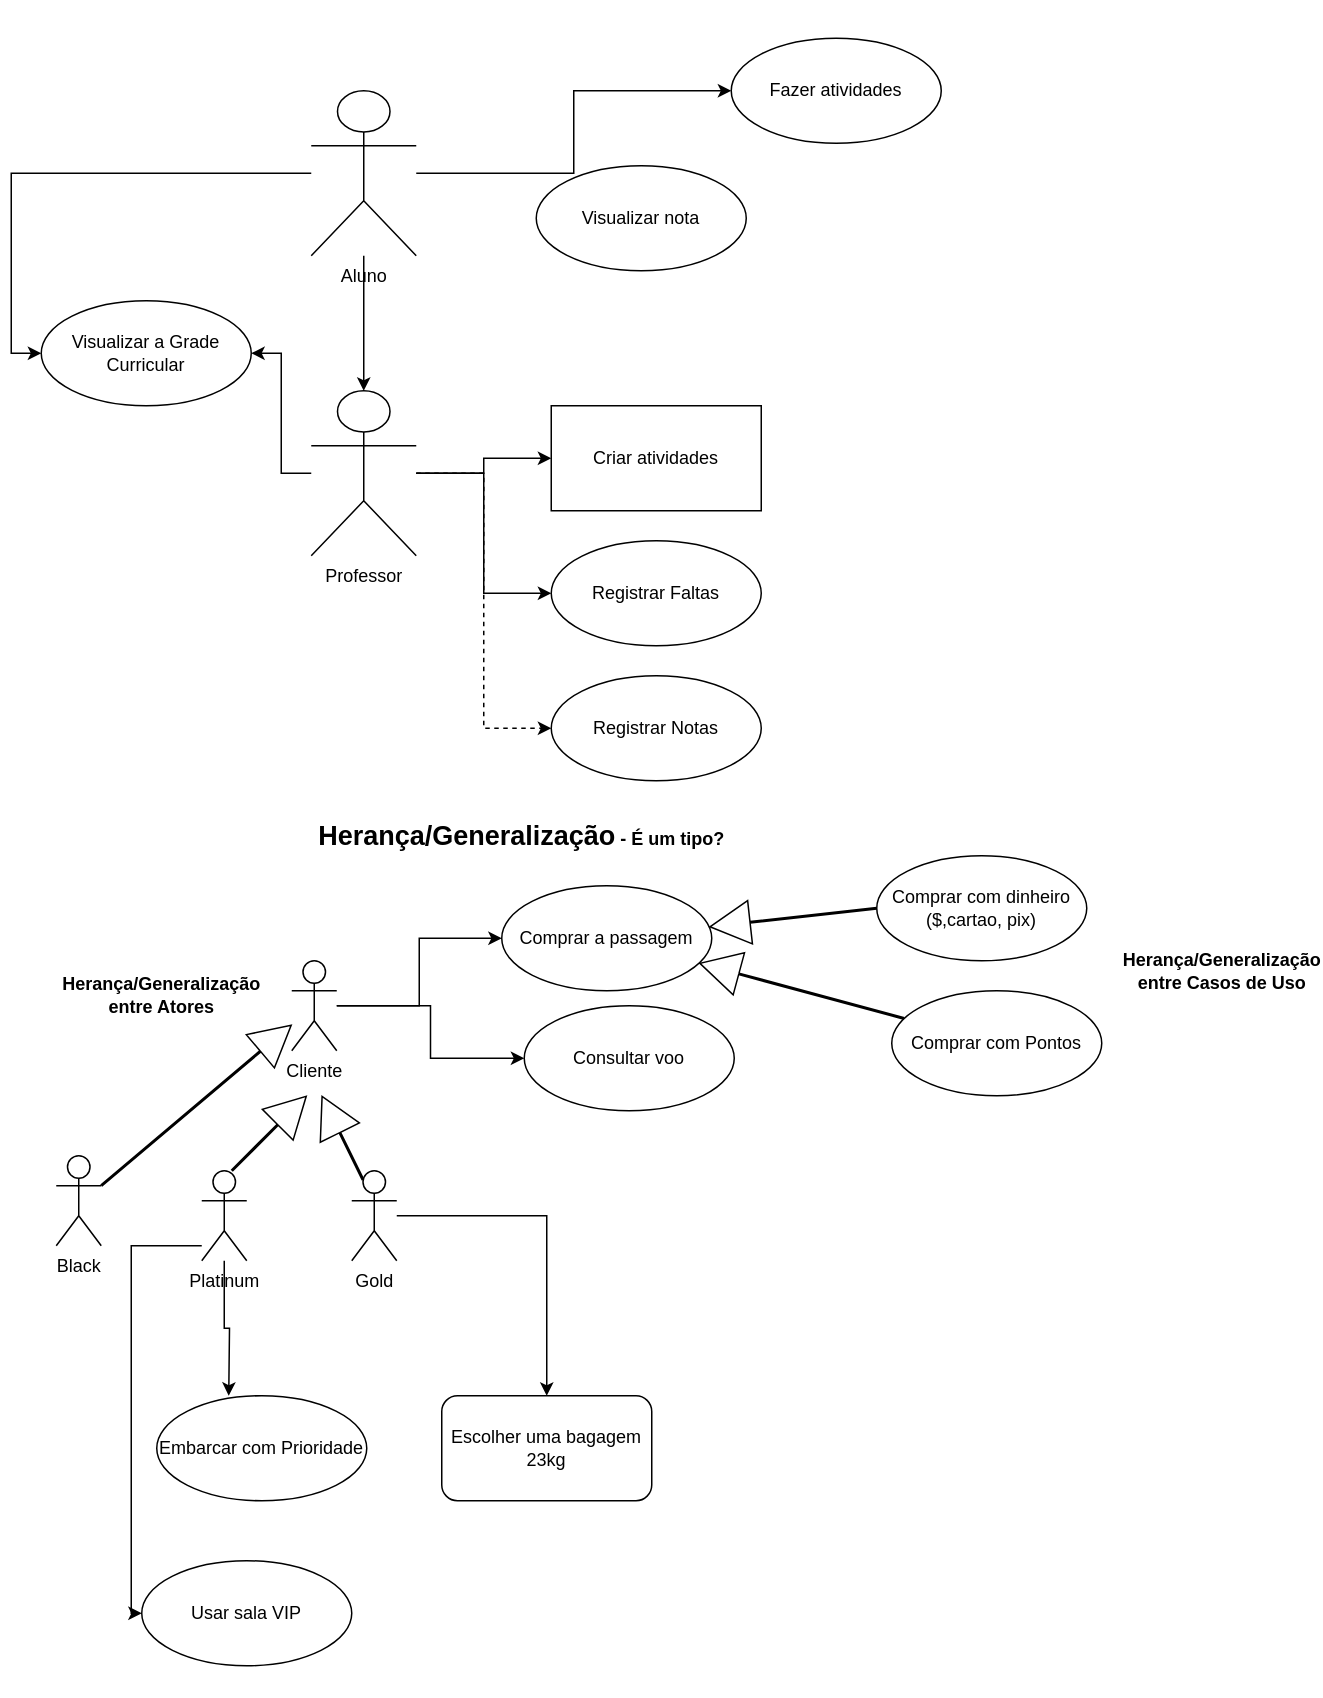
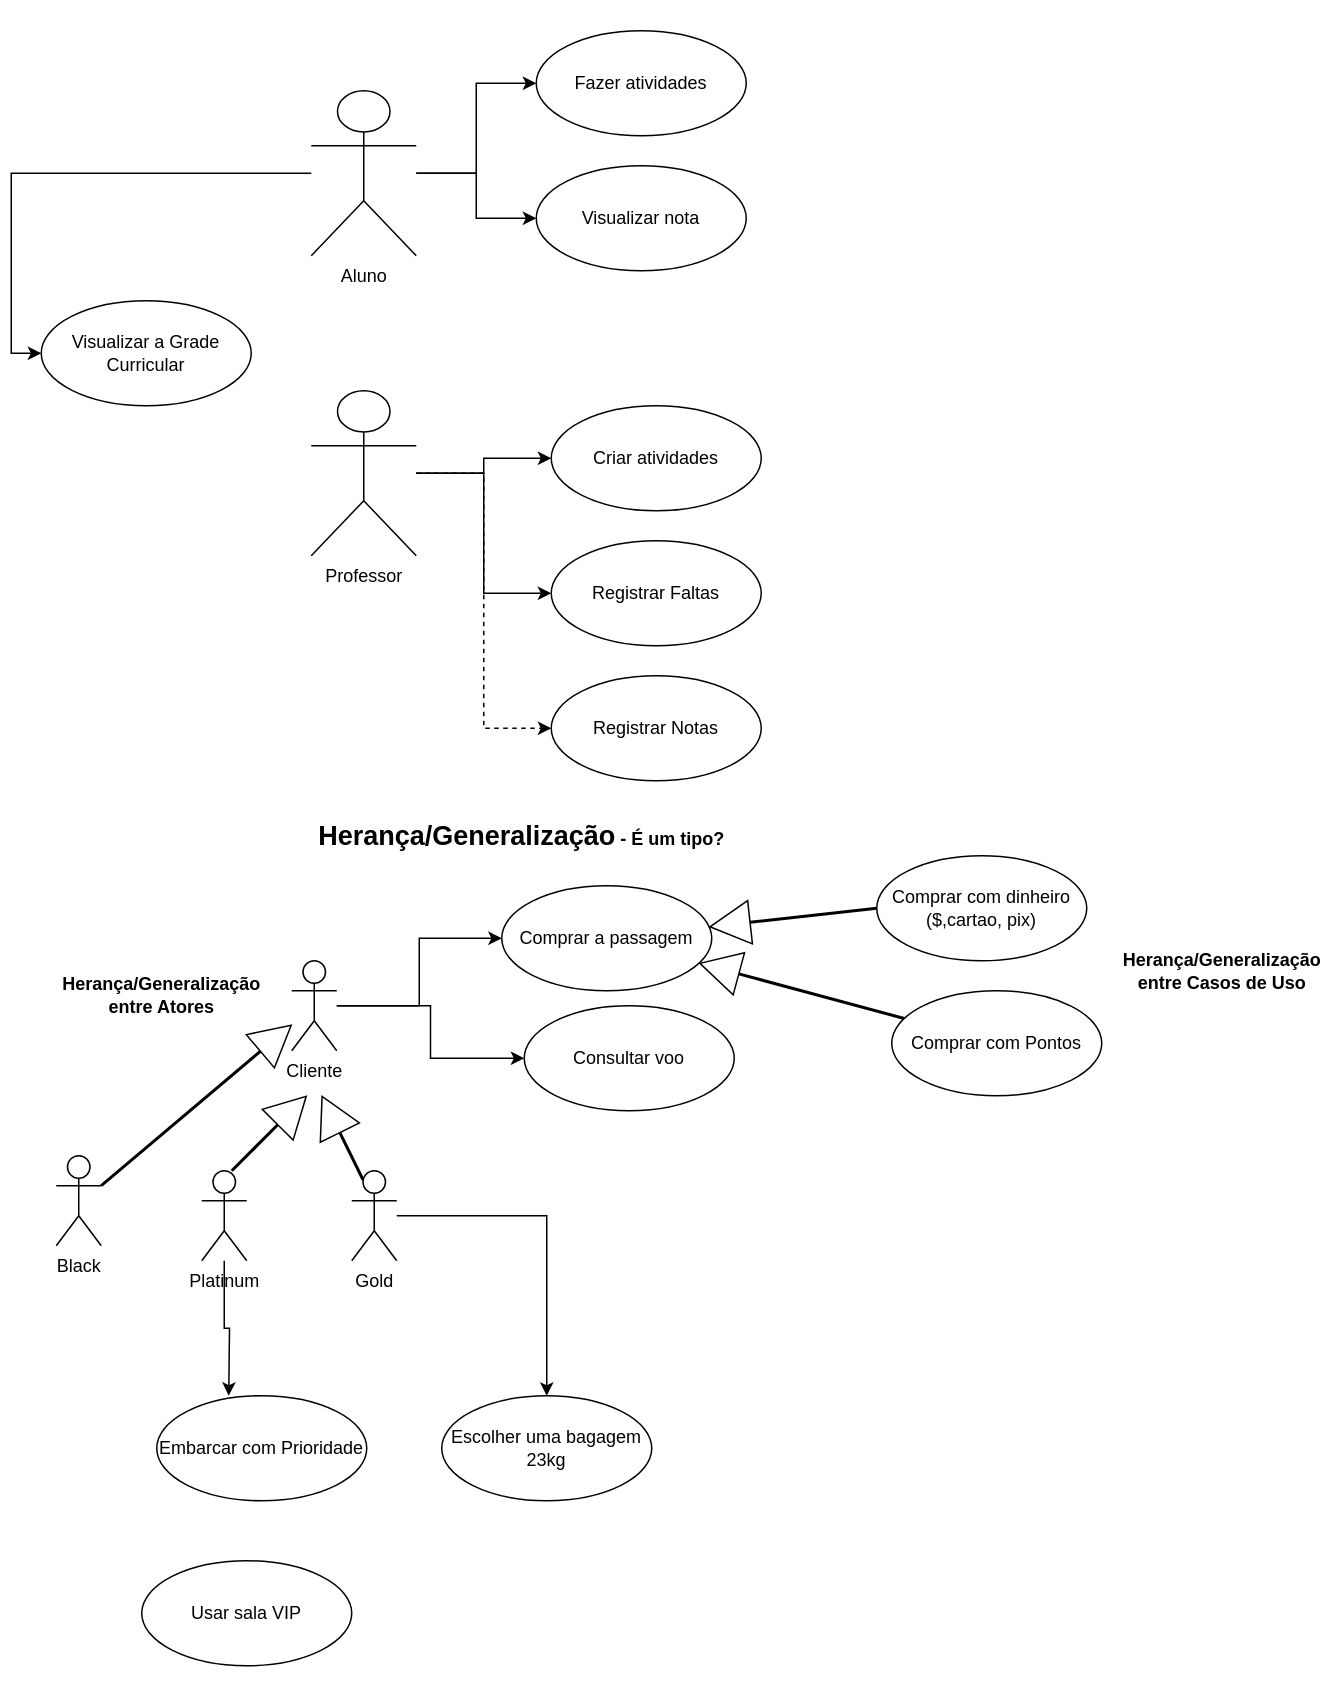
  <mxCell id="0" />
  <mxCell id="1" parent="0" />
  <mxCell id="2" style="edgeStyle=orthogonalEdgeStyle;rounded=0;orthogonalLoop=1;jettySize=auto;html=1;entryX=0;entryY=0.5;entryDx=0;entryDy=0;" edge="1" parent="1" source="5" target="14"><mxGeometry relative="1" as="geometry" /></mxCell>
- <mxCell id="3" style="edgeStyle=orthogonalEdgeStyle;rounded=0;orthogonalLoop=1;jettySize=auto;html=1;" edge="1" parent="1" source="5" target="10"><mxGeometry relative="1" as="geometry" /></mxCell>
+ <mxCell id="3" style="edgeStyle=orthogonalEdgeStyle;rounded=0;orthogonalLoop=1;jettySize=auto;html=1;" edge="1" parent="1" source="5" target="15"><mxGeometry relative="1" as="geometry" /></mxCell>
  <mxCell id="4" style="edgeStyle=orthogonalEdgeStyle;rounded=0;orthogonalLoop=1;jettySize=auto;html=1;entryX=0;entryY=0.5;entryDx=0;entryDy=0;" edge="1" parent="1" source="5" target="16"><mxGeometry relative="1" as="geometry" /></mxCell>
  <mxCell id="5" value="Aluno" style="shape=umlActor;verticalLabelPosition=bottom;verticalAlign=top;html=1;outlineConnect=0;" vertex="1" parent="1"><mxGeometry x="200" y="60" width="70" height="110" as="geometry" /></mxCell>
  <mxCell id="6" style="edgeStyle=orthogonalEdgeStyle;rounded=0;orthogonalLoop=1;jettySize=auto;html=1;" edge="1" parent="1" source="10" target="11"><mxGeometry relative="1" as="geometry" /></mxCell>
  <mxCell id="7" style="edgeStyle=orthogonalEdgeStyle;rounded=0;orthogonalLoop=1;jettySize=auto;html=1;entryX=0;entryY=0.5;entryDx=0;entryDy=0;" edge="1" parent="1" source="10" target="12"><mxGeometry relative="1" as="geometry" /></mxCell>
  <mxCell id="8" style="edgeStyle=orthogonalEdgeStyle;rounded=0;orthogonalLoop=1;jettySize=auto;html=1;entryX=0;entryY=0.5;entryDx=0;entryDy=0;dashed=1;" edge="1" parent="1" source="10" target="13"><mxGeometry relative="1" as="geometry" /></mxCell>
- <mxCell id="9" style="edgeStyle=orthogonalEdgeStyle;rounded=0;orthogonalLoop=1;jettySize=auto;html=1;" edge="1" parent="1" source="10" target="16"><mxGeometry relative="1" as="geometry" /></mxCell>
  <mxCell id="10" value="Professor" style="shape=umlActor;verticalLabelPosition=bottom;verticalAlign=top;html=1;outlineConnect=0;" vertex="1" parent="1"><mxGeometry x="200" y="260" width="70" height="110" as="geometry" /></mxCell>
- <mxCell id="11" value="Criar atividades" style="whiteSpace=wrap;html=1;rounded=0;" vertex="1" parent="1"><mxGeometry x="360" y="270" width="140" height="70" as="geometry" /></mxCell>
+ <mxCell id="11" value="Criar atividades" style="ellipse;whiteSpace=wrap;html=1;" vertex="1" parent="1"><mxGeometry x="360" y="270" width="140" height="70" as="geometry" /></mxCell>
  <mxCell id="12" value="Registrar Faltas" style="ellipse;whiteSpace=wrap;html=1;" vertex="1" parent="1"><mxGeometry x="360" y="360" width="140" height="70" as="geometry" /></mxCell>
  <mxCell id="13" value="Registrar Notas" style="ellipse;whiteSpace=wrap;html=1;" vertex="1" parent="1"><mxGeometry x="360" y="450" width="140" height="70" as="geometry" /></mxCell>
- <mxCell id="14" value="Fazer atividades" style="ellipse;whiteSpace=wrap;html=1;" vertex="1" parent="1"><mxGeometry x="480" y="25" width="140" height="70" as="geometry" /></mxCell>
+ <mxCell id="14" value="Fazer atividades" style="ellipse;whiteSpace=wrap;html=1;" vertex="1" parent="1"><mxGeometry x="350" y="20" width="140" height="70" as="geometry" /></mxCell>
  <mxCell id="15" value="Visualizar nota" style="ellipse;whiteSpace=wrap;html=1;" vertex="1" parent="1"><mxGeometry x="350" y="110" width="140" height="70" as="geometry" /></mxCell>
  <mxCell id="16" value="Visualizar a Grade Curricular" style="ellipse;whiteSpace=wrap;html=1;" vertex="1" parent="1"><mxGeometry y="200" width="140" height="70" as="geometry" x="20" /></mxCell>
  <mxCell id="17" style="edgeStyle=orthogonalEdgeStyle;rounded=0;orthogonalLoop=1;jettySize=auto;html=1;entryX=0;entryY=0.5;entryDx=0;entryDy=0;" edge="1" parent="1" source="19" target="26"><mxGeometry relative="1" as="geometry"><mxPoint x="277" y="660" as="targetPoint" /></mxGeometry></mxCell>
  <mxCell id="18" style="edgeStyle=orthogonalEdgeStyle;rounded=0;orthogonalLoop=1;jettySize=auto;html=1;entryX=0;entryY=0.5;entryDx=0;entryDy=0;" edge="1" parent="1" source="19" target="27"><mxGeometry relative="1" as="geometry" /></mxCell>
  <mxCell id="19" value="Cliente" style="shape=umlActor;verticalLabelPosition=bottom;verticalAlign=top;html=1;" vertex="1" parent="1"><mxGeometry x="187" y="640" width="30" height="60" as="geometry" /></mxCell>
- <mxCell id="20" style="edgeStyle=orthogonalEdgeStyle;rounded=0;orthogonalLoop=1;jettySize=auto;html=1;entryX=0;entryY=0.5;entryDx=0;entryDy=0;" edge="1" parent="1" source="21" target="30"><mxGeometry relative="1" as="geometry"><Array as="points"><mxPoint x="80" y="830" /><mxPoint x="80" y="1075" /></Array></mxGeometry></mxCell>
  <mxCell id="21" value="Platinum" style="shape=umlActor;verticalLabelPosition=bottom;verticalAlign=top;html=1;" vertex="1" parent="1"><mxGeometry x="127" y="780" width="30" height="60" as="geometry" /></mxCell>
  <mxCell id="22" style="edgeStyle=orthogonalEdgeStyle;rounded=0;orthogonalLoop=1;jettySize=auto;html=1;" edge="1" parent="1" source="23" target="31"><mxGeometry relative="1" as="geometry" /></mxCell>
  <mxCell id="23" value="Gold" style="shape=umlActor;verticalLabelPosition=bottom;verticalAlign=top;html=1;" vertex="1" parent="1"><mxGeometry x="227" y="780" width="30" height="60" as="geometry" /></mxCell>
  <mxCell id="24" value="" style="shape=flexArrow;endArrow=classic;html=1;rounded=0;endWidth=27;endSize=8.62;width=1;" edge="1" parent="1"><mxGeometry width="50" height="50" relative="1" as="geometry"><mxPoint x="147" y="780" as="sourcePoint" /><mxPoint x="197" y="730" as="targetPoint" /></mxGeometry></mxCell>
  <mxCell id="25" value="" style="shape=flexArrow;endArrow=classic;html=1;rounded=0;endWidth=27;endSize=8.62;width=1;exitX=0.25;exitY=0.1;exitDx=0;exitDy=0;exitPerimeter=0;" edge="1" parent="1" source="23"><mxGeometry width="50" height="50" relative="1" as="geometry"><mxPoint x="157" y="790" as="sourcePoint" /><mxPoint x="207" y="730" as="targetPoint" /></mxGeometry></mxCell>
  <mxCell id="26" value="Comprar a passagem" style="ellipse;whiteSpace=wrap;html=1;" vertex="1" parent="1"><mxGeometry x="327" y="590" width="140" height="70" as="geometry" /></mxCell>
  <mxCell id="27" value="Consultar voo" style="ellipse;whiteSpace=wrap;html=1;" vertex="1" parent="1"><mxGeometry x="342" y="670" width="140" height="70" as="geometry" /></mxCell>
  <mxCell id="28" value="Embarcar com Prioridade" style="ellipse;whiteSpace=wrap;html=1;" vertex="1" parent="1"><mxGeometry x="97" y="930" width="140" height="70" as="geometry" /></mxCell>
  <mxCell id="29" style="edgeStyle=orthogonalEdgeStyle;rounded=0;orthogonalLoop=1;jettySize=auto;html=1;" edge="1" parent="1" source="21"><mxGeometry relative="1" as="geometry"><mxPoint x="145" y="930" as="targetPoint" /></mxGeometry></mxCell>
  <mxCell id="30" value="Usar sala VIP" style="ellipse;whiteSpace=wrap;html=1;" vertex="1" parent="1"><mxGeometry x="87" y="1040" width="140" height="70" as="geometry" /></mxCell>
- <mxCell id="31" value="Escolher uma bagagem 23kg" style="whiteSpace=wrap;html=1;rounded=1;" vertex="1" parent="1"><mxGeometry x="287" y="930" width="140" height="70" as="geometry" /></mxCell>
+ <mxCell id="31" value="Escolher uma bagagem 23kg" style="ellipse;whiteSpace=wrap;html=1;" vertex="1" parent="1"><mxGeometry x="287" y="930" width="140" height="70" as="geometry" /></mxCell>
  <mxCell id="32" value="Comprar com dinheiro ($,cartao, pix)" style="ellipse;whiteSpace=wrap;html=1;" vertex="1" parent="1"><mxGeometry x="577" y="570" width="140" height="70" as="geometry" /></mxCell>
  <mxCell id="33" value="Comprar com Pontos" style="ellipse;whiteSpace=wrap;html=1;" vertex="1" parent="1"><mxGeometry x="587" y="660" width="140" height="70" as="geometry" /></mxCell>
  <mxCell id="34" value="" style="shape=flexArrow;endArrow=classic;html=1;rounded=0;endWidth=27;endSize=8.62;width=1;exitX=0;exitY=0.5;exitDx=0;exitDy=0;" edge="1" parent="1" source="32" target="26"><mxGeometry width="50" height="50" relative="1" as="geometry"><mxPoint x="501" y="830" as="sourcePoint" /><mxPoint x="551" y="780" as="targetPoint" /></mxGeometry></mxCell>
  <mxCell id="35" value="" style="shape=flexArrow;endArrow=classic;html=1;rounded=0;endWidth=27;endSize=8.62;width=1;" edge="1" parent="1" source="33" target="26"><mxGeometry width="50" height="50" relative="1" as="geometry"><mxPoint x="167" y="800" as="sourcePoint" /><mxPoint x="217" y="750" as="targetPoint" /></mxGeometry></mxCell>
  <mxCell id="36" value="Herança/Generalização&lt;div&gt;entre Casos de Uso&lt;/div&gt;" style="text;align=center;fontStyle=1;verticalAlign=middle;spacingLeft=3;spacingRight=3;strokeColor=none;rotatable=0;points=[[0,0.5],[1,0.5]];portConstraint=eastwest;html=1;" vertex="1" parent="1"><mxGeometry x="767" y="634" width="80" height="26" as="geometry" /></mxCell>
  <mxCell id="37" value="Herança/Generalização&lt;div&gt;entre Atores&lt;/div&gt;" style="text;align=center;fontStyle=1;verticalAlign=middle;spacingLeft=3;spacingRight=3;strokeColor=none;rotatable=0;points=[[0,0.5],[1,0.5]];portConstraint=eastwest;html=1;" vertex="1" parent="1"><mxGeometry x="60" y="650" width="80" height="26" as="geometry" /></mxCell>
  <mxCell id="38" value="&lt;font style=&quot;font-size: 18px;&quot;&gt;Herança/Generalização&lt;/font&gt; - É um tipo?" style="text;align=center;fontStyle=1;verticalAlign=middle;spacingLeft=3;spacingRight=3;strokeColor=none;rotatable=0;points=[[0,0.5],[1,0.5]];portConstraint=eastwest;html=1;" vertex="1" parent="1"><mxGeometry x="300" y="544" width="80" height="26" as="geometry" /></mxCell>
  <mxCell id="39" value="Black" style="shape=umlActor;verticalLabelPosition=bottom;verticalAlign=top;html=1;outlineConnect=0;" vertex="1" parent="1"><mxGeometry x="30" y="770" width="30" height="60" as="geometry" /></mxCell>
  <mxCell id="40" value="" style="shape=flexArrow;endArrow=classic;html=1;rounded=0;endWidth=27;endSize=8.62;width=1;exitX=1;exitY=0.333;exitDx=0;exitDy=0;exitPerimeter=0;" edge="1" parent="1" source="39" target="19"><mxGeometry width="50" height="50" relative="1" as="geometry"><mxPoint y="780" as="sourcePoint" x="20" /><mxPoint x="70" y="730" as="targetPoint" /></mxGeometry></mxCell>
